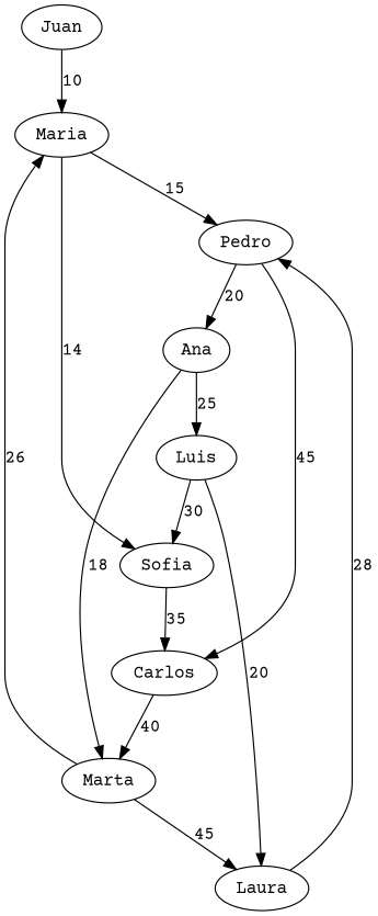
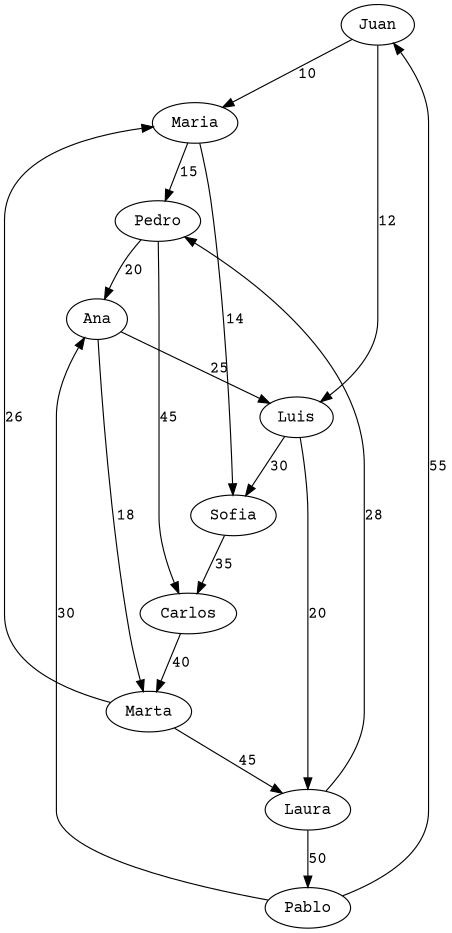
  digraph {
    fontname="Courier Prime"
    node [fontname="Courier Prime"]
    edge [fontname="Courier Prime"]
    Juan
    Maria
    Luis
    Pedro
    Sofia
    Laura
    Ana
    Carlos
    Marta
+   Pablo
    Juan -> Maria [label=10]
+   Juan -> Luis [label=12]
    Maria -> Pedro [label=15]
    Maria -> Sofia [label=14]
    Luis -> Sofia [label=30]
    Luis -> Laura [label=20]
    Pedro -> Ana [label=20]
    Pedro -> Carlos [label=45]
    Sofia -> Carlos [label=35]
    Laura -> Pedro [label=28]
+   Laura -> Pablo [label=50]
    Ana -> Luis [label=25]
    Ana -> Marta [label=18]
    Carlos -> Marta [label=40]
    Marta -> Maria [label=26]
    Marta -> Laura [label=45]
+   Pablo -> Juan [label=55]
+   Pablo -> Ana [label=30]
  }
